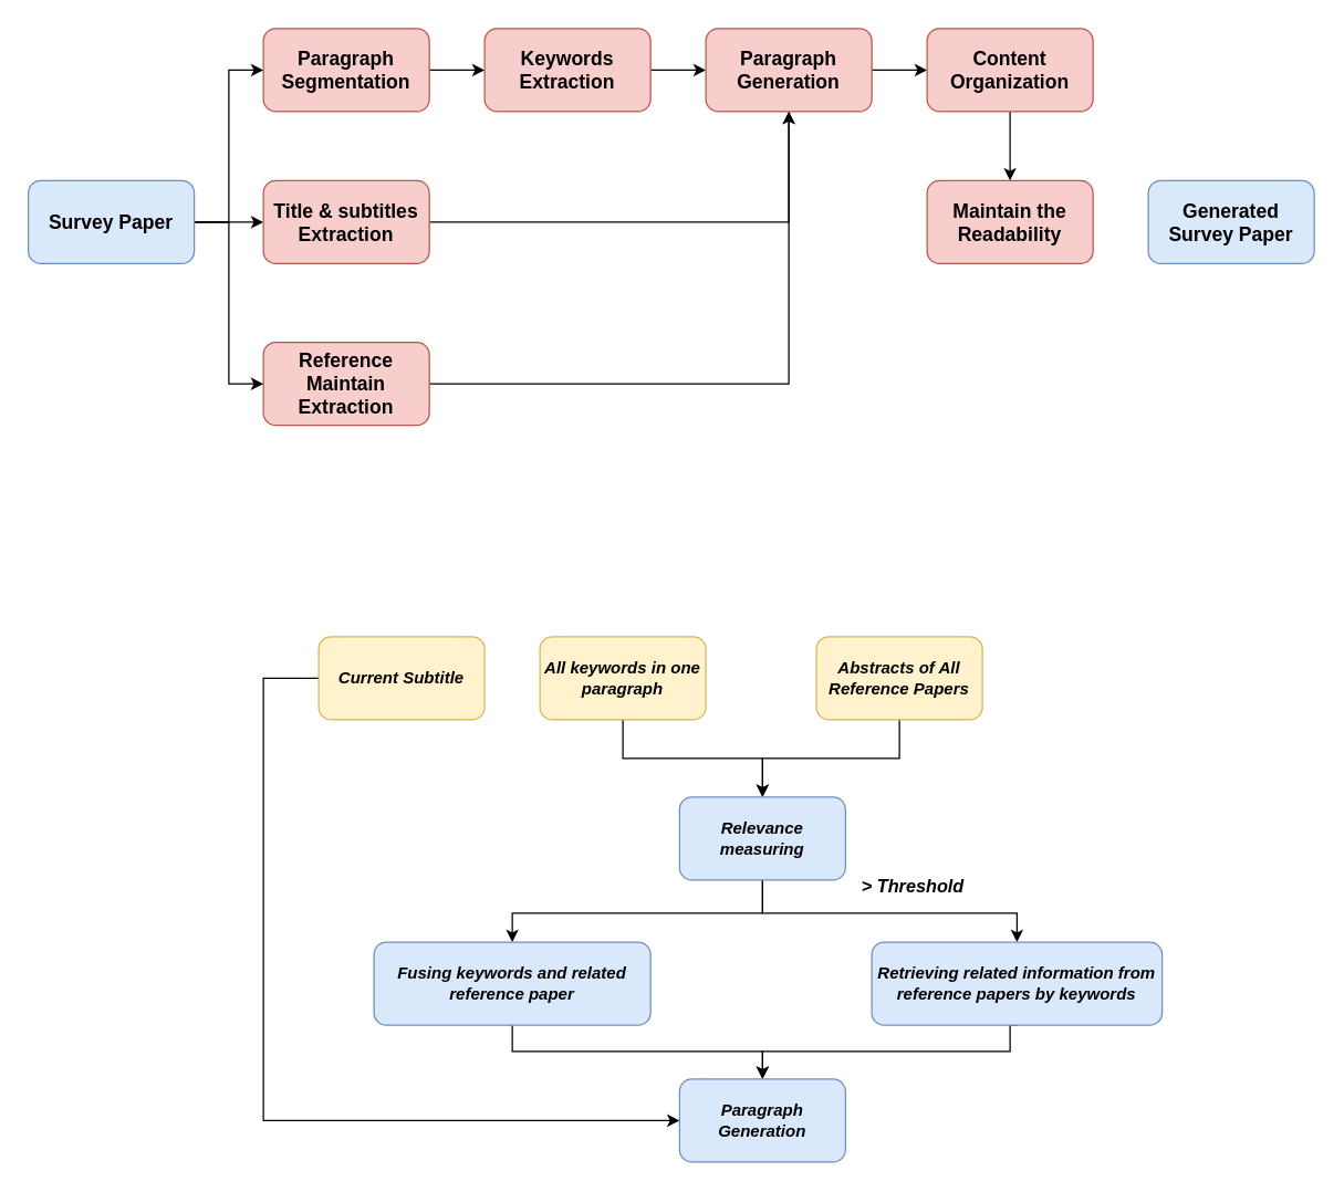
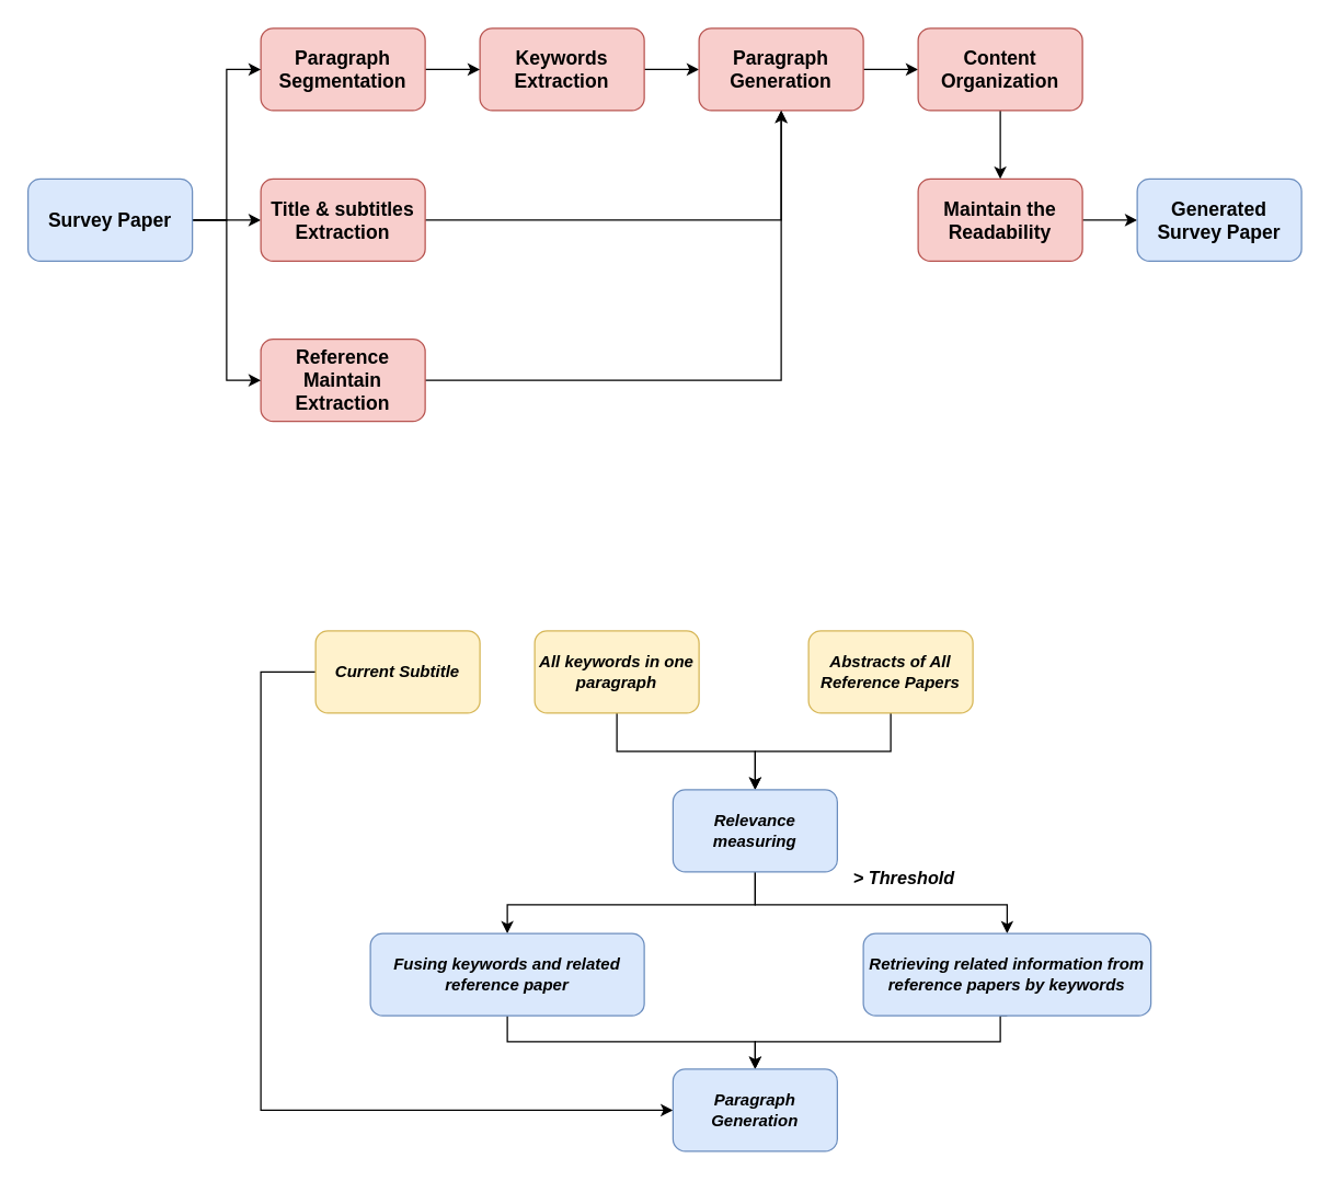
  <mxCell id="0" />
  <mxCell id="1" parent="0" />
  <mxCell id="2" value="" style="edgeStyle=orthogonalEdgeStyle;rounded=0;orthogonalLoop=1;jettySize=auto;html=1;fillColor=#f8cecc;strokeColor=#000000;" edge="1" parent="1" source="3" target="5"><mxGeometry relative="1" as="geometry" /></mxCell>
  <mxCell id="3" value="&lt;h3&gt;&lt;b&gt;Keywords Extraction&lt;/b&gt;&lt;/h3&gt;" style="rounded=1;whiteSpace=wrap;html=1;fillColor=#f8cecc;strokeColor=#b85450;" vertex="1" parent="1"><mxGeometry x="350" y="20" width="120" height="60" as="geometry" /></mxCell>
  <mxCell id="4" value="" style="edgeStyle=orthogonalEdgeStyle;rounded=0;orthogonalLoop=1;jettySize=auto;html=1;strokeColor=#000000;fontSize=13;" edge="1" parent="1" source="5" target="35"><mxGeometry relative="1" as="geometry" /></mxCell>
  <mxCell id="5" value="&lt;h3&gt;&lt;b&gt;Paragraph Generation&lt;/b&gt;&lt;/h3&gt;" style="rounded=1;whiteSpace=wrap;html=1;fillColor=#f8cecc;strokeColor=#b85450;" vertex="1" parent="1"><mxGeometry x="510" y="20" width="120" height="60" as="geometry" /></mxCell>
+ <mxCell id="6" value="" style="edgeStyle=orthogonalEdgeStyle;rounded=0;orthogonalLoop=1;jettySize=auto;html=1;" edge="1" parent="1" source="7" target="8"><mxGeometry relative="1" as="geometry" /></mxCell>
  <mxCell id="7" value="&lt;h3&gt;&lt;b&gt;Maintain the Readability&lt;/b&gt;&lt;/h3&gt;" style="rounded=1;whiteSpace=wrap;html=1;fillColor=#f8cecc;strokeColor=#b85450;" vertex="1" parent="1"><mxGeometry x="670" y="130" width="120" height="60" as="geometry" /></mxCell>
  <mxCell id="8" value="&lt;h3&gt;Generated Survey Paper&lt;/h3&gt;" style="rounded=1;whiteSpace=wrap;html=1;fillColor=#dae8fc;strokeColor=#6c8ebf;" vertex="1" parent="1"><mxGeometry x="830" y="130" width="120" height="60" as="geometry" /></mxCell>
  <mxCell id="9" style="edgeStyle=orthogonalEdgeStyle;rounded=0;orthogonalLoop=1;jettySize=auto;html=1;exitX=1;exitY=0.5;exitDx=0;exitDy=0;fillColor=#f8cecc;strokeColor=#000000;" edge="1" parent="1" source="10" target="5"><mxGeometry relative="1" as="geometry" /></mxCell>
  <mxCell id="10" value="&lt;h3&gt;&lt;b&gt;Reference Maintain Extraction&lt;/b&gt;&lt;/h3&gt;" style="rounded=1;whiteSpace=wrap;html=1;fillColor=#f8cecc;strokeColor=#b85450;" vertex="1" parent="1"><mxGeometry x="190" y="247" width="120" height="60" as="geometry" /></mxCell>
  <mxCell id="11" value="" style="edgeStyle=orthogonalEdgeStyle;rounded=0;orthogonalLoop=1;jettySize=auto;html=1;fillColor=#f8cecc;strokeColor=#000000;" edge="1" parent="1" source="12" target="3"><mxGeometry relative="1" as="geometry" /></mxCell>
  <mxCell id="12" value="&lt;h3&gt;&lt;b&gt;Paragraph Segmentation&lt;/b&gt;&lt;/h3&gt;" style="rounded=1;whiteSpace=wrap;html=1;fillColor=#f8cecc;strokeColor=#b85450;" vertex="1" parent="1"><mxGeometry x="190" y="20" width="120" height="60" as="geometry" /></mxCell>
  <mxCell id="13" style="edgeStyle=orthogonalEdgeStyle;rounded=0;orthogonalLoop=1;jettySize=auto;html=1;exitX=1;exitY=0.5;exitDx=0;exitDy=0;entryX=0;entryY=0.5;entryDx=0;entryDy=0;fillColor=#f8cecc;strokeColor=#000000;" edge="1" parent="1" source="16" target="12"><mxGeometry relative="1" as="geometry"><Array as="points"><mxPoint x="165" y="160" /><mxPoint x="165" y="50" /></Array></mxGeometry></mxCell>
  <mxCell id="14" style="edgeStyle=orthogonalEdgeStyle;rounded=0;orthogonalLoop=1;jettySize=auto;html=1;entryX=0;entryY=0.5;entryDx=0;entryDy=0;fillColor=#f8cecc;strokeColor=#000000;" edge="1" parent="1" source="16" target="10"><mxGeometry relative="1" as="geometry" /></mxCell>
  <mxCell id="15" style="edgeStyle=orthogonalEdgeStyle;rounded=0;orthogonalLoop=1;jettySize=auto;html=1;entryX=0;entryY=0.5;entryDx=0;entryDy=0;strokeColor=#000000;" edge="1" parent="1" source="16" target="18"><mxGeometry relative="1" as="geometry" /></mxCell>
  <mxCell id="16" value="&lt;h3&gt;&lt;b&gt;Survey Paper&lt;/b&gt;&lt;/h3&gt;" style="rounded=1;whiteSpace=wrap;html=1;fillColor=#dae8fc;strokeColor=#6c8ebf;" vertex="1" parent="1"><mxGeometry x="20" y="130" width="120" height="60" as="geometry" /></mxCell>
  <mxCell id="17" style="edgeStyle=orthogonalEdgeStyle;rounded=0;orthogonalLoop=1;jettySize=auto;html=1;strokeColor=#000000;" edge="1" parent="1" source="18" target="5"><mxGeometry relative="1" as="geometry" /></mxCell>
  <mxCell id="18" value="&lt;h3&gt;Title &amp;amp; subtitles Extraction&lt;/h3&gt;" style="rounded=1;whiteSpace=wrap;html=1;fillColor=#f8cecc;strokeColor=#b85450;" vertex="1" parent="1"><mxGeometry x="190" y="130" width="120" height="60" as="geometry" /></mxCell>
  <mxCell id="19" style="edgeStyle=orthogonalEdgeStyle;rounded=0;orthogonalLoop=1;jettySize=auto;html=1;strokeColor=#000000;entryX=0;entryY=0.5;entryDx=0;entryDy=0;" edge="1" parent="1" source="20" target="32"><mxGeometry relative="1" as="geometry"><mxPoint x="190" y="840" as="targetPoint" /><Array as="points"><mxPoint x="190" y="490" /><mxPoint x="190" y="810" /></Array></mxGeometry></mxCell>
  <mxCell id="20" value="Current Subtitle" style="rounded=1;whiteSpace=wrap;html=1;fillColor=#fff2cc;strokeColor=#d6b656;fontStyle=3" vertex="1" parent="1"><mxGeometry x="230" y="460" width="120" height="60" as="geometry" /></mxCell>
  <mxCell id="21" style="edgeStyle=orthogonalEdgeStyle;rounded=0;orthogonalLoop=1;jettySize=auto;html=1;exitX=0.5;exitY=1;exitDx=0;exitDy=0;entryX=0.5;entryY=0;entryDx=0;entryDy=0;strokeColor=#000000;" edge="1" parent="1" source="22" target="27"><mxGeometry relative="1" as="geometry" /></mxCell>
  <mxCell id="22" value="&lt;div&gt;All keywords in one paragraph&lt;/div&gt;" style="rounded=1;whiteSpace=wrap;html=1;fillColor=#fff2cc;strokeColor=#d6b656;fontStyle=3" vertex="1" parent="1"><mxGeometry x="390" y="460" width="120" height="60" as="geometry" /></mxCell>
  <mxCell id="23" style="edgeStyle=orthogonalEdgeStyle;rounded=0;orthogonalLoop=1;jettySize=auto;html=1;exitX=0.5;exitY=1;exitDx=0;exitDy=0;entryX=0.5;entryY=0;entryDx=0;entryDy=0;strokeColor=#000000;" edge="1" parent="1" source="24" target="27"><mxGeometry relative="1" as="geometry" /></mxCell>
  <mxCell id="24" value="&lt;div&gt;Abstracts of All Reference Papers&lt;/div&gt;" style="rounded=1;whiteSpace=wrap;html=1;fillColor=#fff2cc;strokeColor=#d6b656;fontStyle=3" vertex="1" parent="1"><mxGeometry x="590" y="460" width="120" height="60" as="geometry" /></mxCell>
  <mxCell id="25" style="edgeStyle=orthogonalEdgeStyle;rounded=0;orthogonalLoop=1;jettySize=auto;html=1;exitX=0.5;exitY=1;exitDx=0;exitDy=0;strokeColor=#000000;" edge="1" parent="1" source="27" target="29"><mxGeometry relative="1" as="geometry"><Array as="points"><mxPoint x="551" y="660" /><mxPoint x="370" y="660" /></Array></mxGeometry></mxCell>
  <mxCell id="26" style="edgeStyle=orthogonalEdgeStyle;rounded=0;orthogonalLoop=1;jettySize=auto;html=1;entryX=0.5;entryY=0;entryDx=0;entryDy=0;strokeColor=#000000;" edge="1" parent="1" source="27" target="31"><mxGeometry relative="1" as="geometry"><Array as="points"><mxPoint x="551" y="660" /><mxPoint x="735" y="660" /></Array></mxGeometry></mxCell>
  <mxCell id="27" value="&lt;div&gt;Relevance measuring&lt;/div&gt;" style="rounded=1;whiteSpace=wrap;html=1;fillColor=#dae8fc;strokeColor=#6c8ebf;fontStyle=3" vertex="1" parent="1"><mxGeometry x="491" y="576" width="120" height="60" as="geometry" /></mxCell>
  <mxCell id="28" style="edgeStyle=orthogonalEdgeStyle;rounded=0;orthogonalLoop=1;jettySize=auto;html=1;exitX=0.5;exitY=1;exitDx=0;exitDy=0;entryX=0.5;entryY=0;entryDx=0;entryDy=0;strokeColor=#000000;" edge="1" parent="1" source="29" target="32"><mxGeometry relative="1" as="geometry"><Array as="points"><mxPoint x="370" y="760" /><mxPoint x="551" y="760" /></Array></mxGeometry></mxCell>
  <mxCell id="29" value="&lt;div&gt;Fusing keywords and related reference paper&lt;/div&gt;" style="rounded=1;whiteSpace=wrap;html=1;fillColor=#dae8fc;strokeColor=#6c8ebf;fontStyle=3" vertex="1" parent="1"><mxGeometry x="270" y="681" width="200" height="60" as="geometry" /></mxCell>
  <mxCell id="30" style="edgeStyle=orthogonalEdgeStyle;rounded=0;orthogonalLoop=1;jettySize=auto;html=1;exitX=0.5;exitY=1;exitDx=0;exitDy=0;entryX=0.5;entryY=0;entryDx=0;entryDy=0;strokeColor=#000000;" edge="1" parent="1" source="31" target="32"><mxGeometry relative="1" as="geometry"><Array as="points"><mxPoint x="730" y="760" /><mxPoint x="551" y="760" /></Array></mxGeometry></mxCell>
  <mxCell id="31" value="&lt;div&gt;Retrieving related information from reference papers by keywords&lt;/div&gt;" style="rounded=1;whiteSpace=wrap;html=1;fillColor=#dae8fc;strokeColor=#6c8ebf;fontStyle=3" vertex="1" parent="1"><mxGeometry x="630" y="681" width="210" height="60" as="geometry" /></mxCell>
  <mxCell id="32" value="&lt;div&gt;Paragraph Generation&lt;/div&gt;" style="rounded=1;whiteSpace=wrap;html=1;fillColor=#dae8fc;strokeColor=#6c8ebf;fontStyle=3" vertex="1" parent="1"><mxGeometry x="491" y="780" width="120" height="60" as="geometry" /></mxCell>
  <mxCell id="33" value="&amp;gt; Threshold" style="text;html=1;strokeColor=none;fillColor=none;align=center;verticalAlign=middle;whiteSpace=wrap;rounded=0;fontStyle=3;fontSize=13;" vertex="1" parent="1"><mxGeometry x="620" y="630" width="80" height="20" as="geometry" /></mxCell>
  <mxCell id="34" value="" style="edgeStyle=orthogonalEdgeStyle;rounded=0;orthogonalLoop=1;jettySize=auto;html=1;strokeColor=#000000;fontSize=13;" edge="1" parent="1" source="35" target="7"><mxGeometry relative="1" as="geometry" /></mxCell>
  <mxCell id="35" value="&lt;h3&gt;Content Organization&lt;/h3&gt;" style="rounded=1;whiteSpace=wrap;html=1;fillColor=#f8cecc;strokeColor=#b85450;" vertex="1" parent="1"><mxGeometry x="670" y="20" width="120" height="60" as="geometry" /></mxCell>
